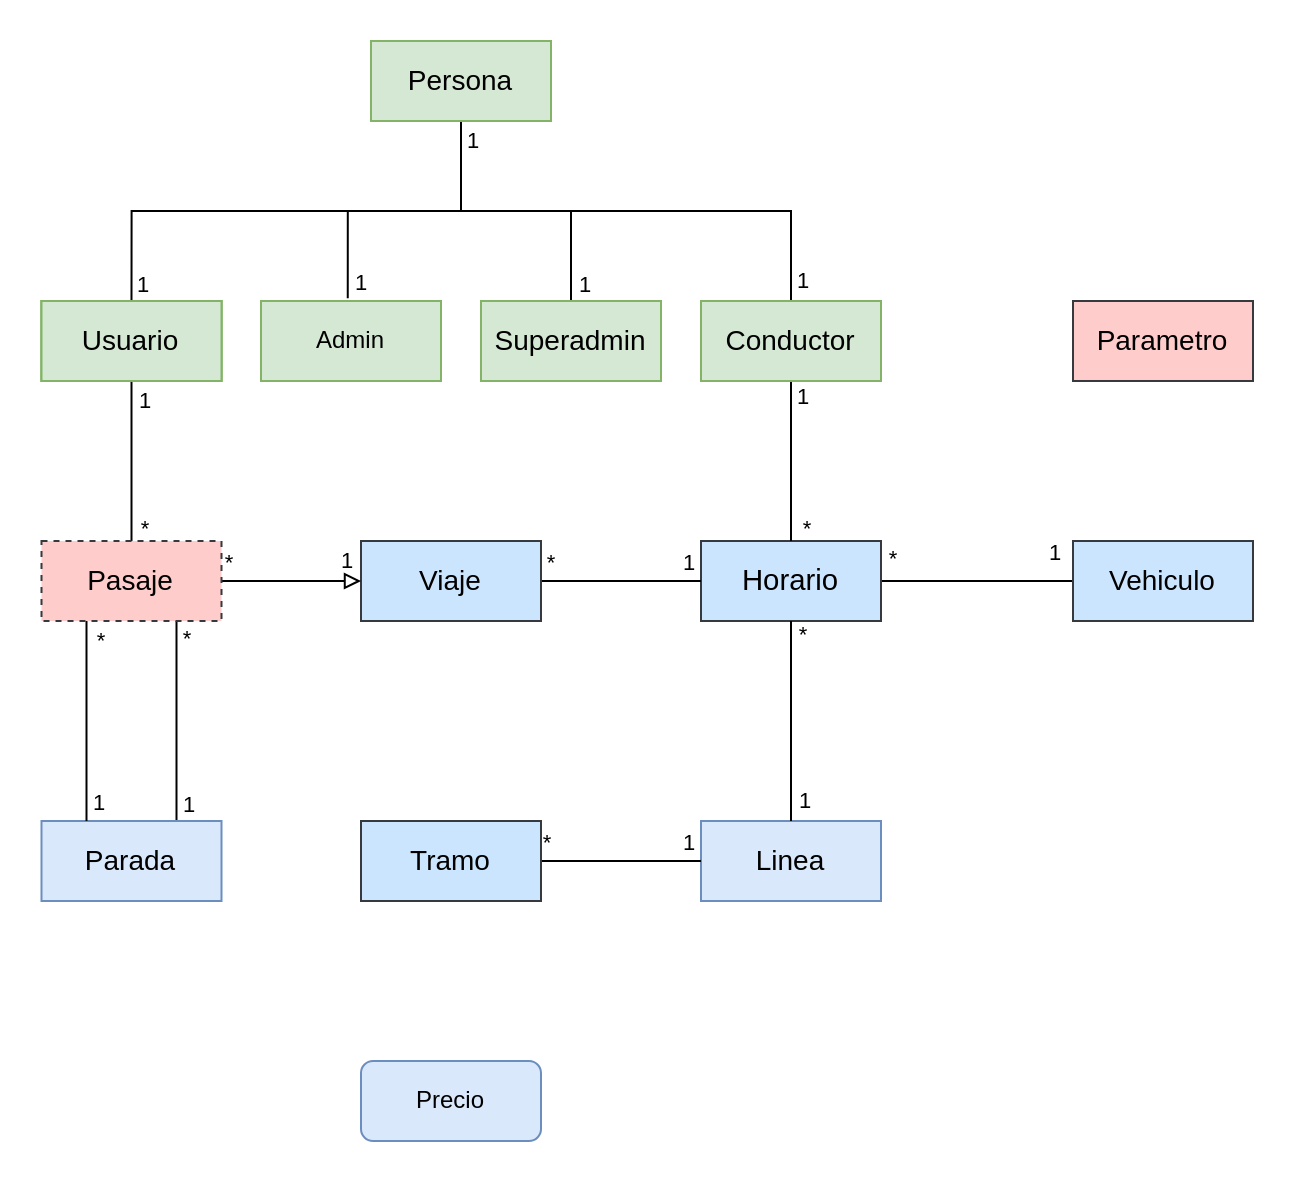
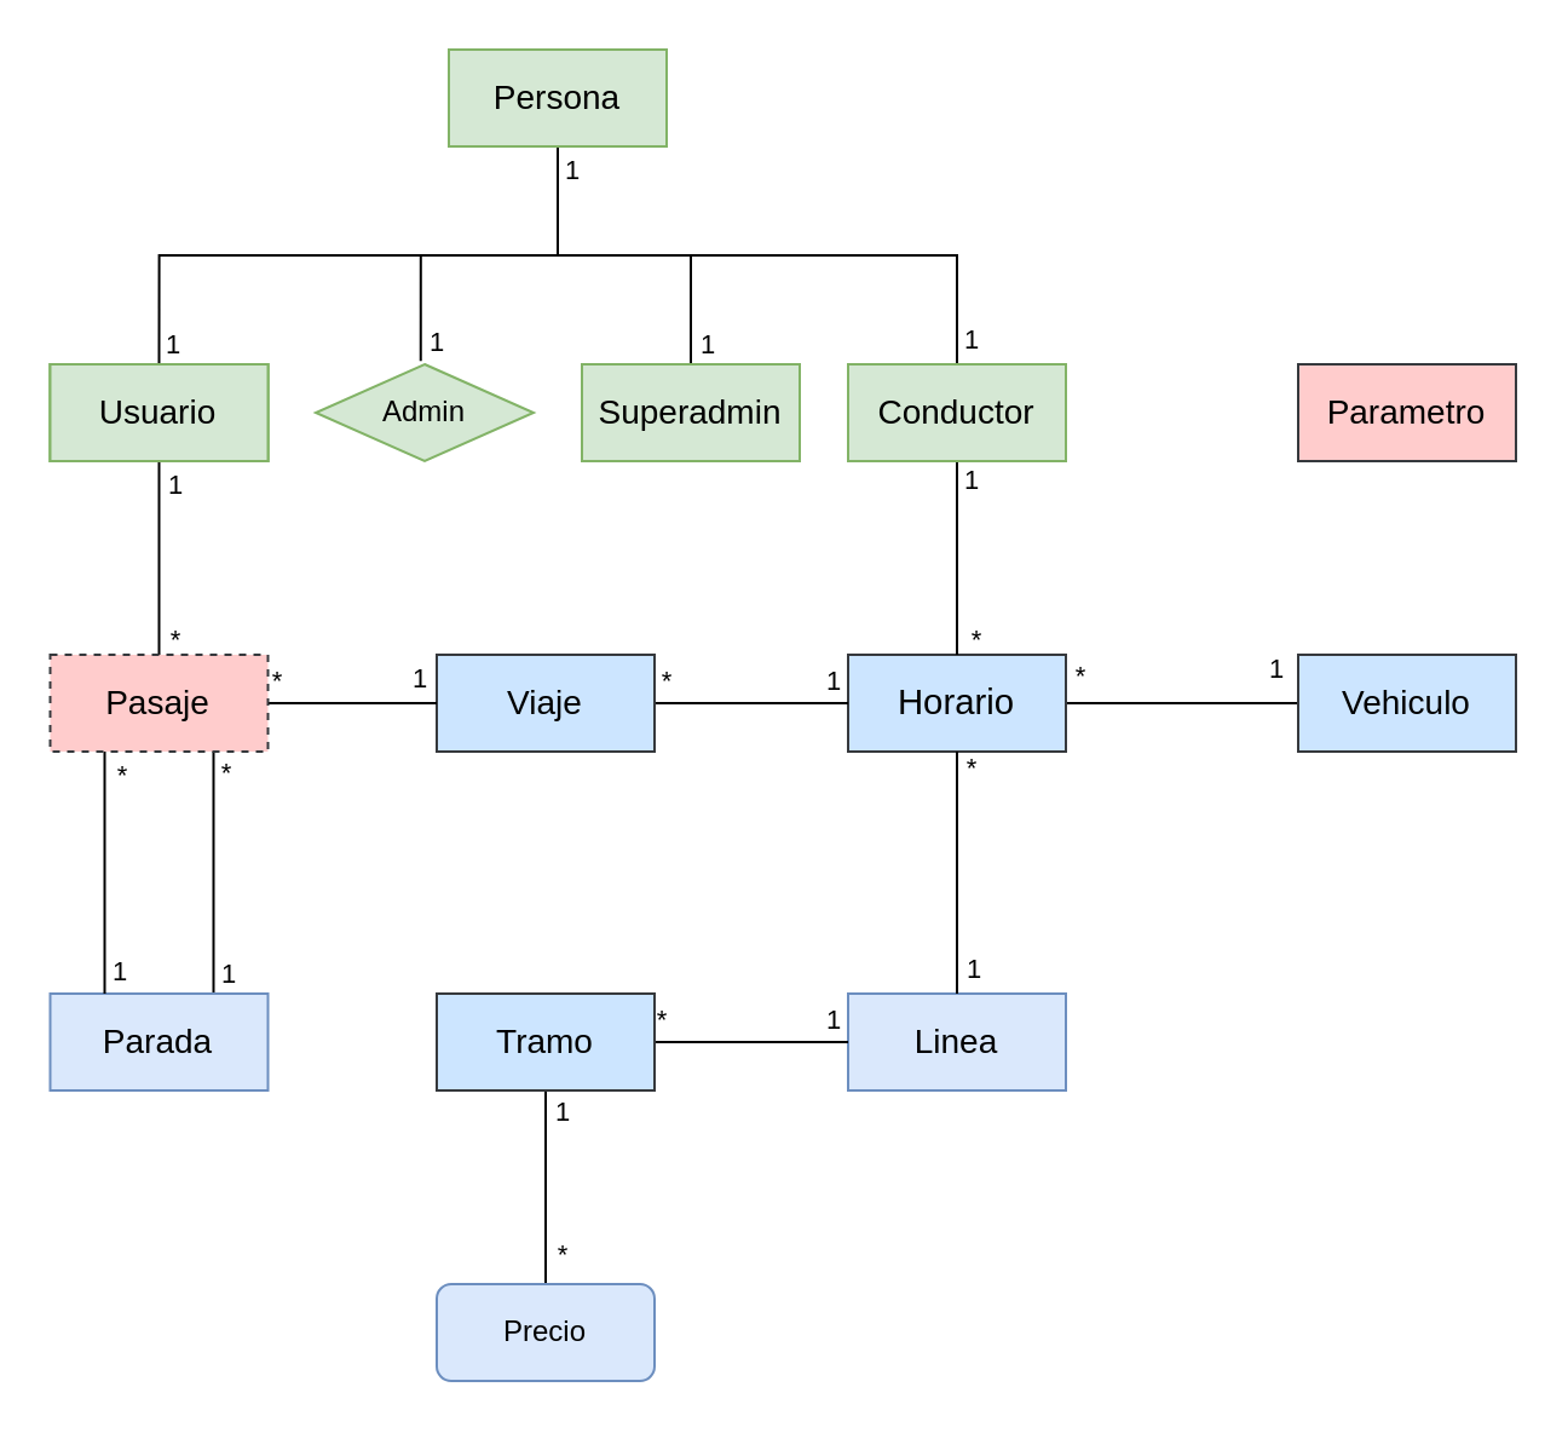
  <mxCell id="0" />
  <mxCell id="1" parent="0" />
  <mxCell id="2" value="Persona" style="rounded=0;whiteSpace=wrap;html=1;fillColor=#d5e8d4;strokeColor=#82b366;" parent="1" vertex="1"><mxGeometry x="185" y="20" width="90" height="40" as="geometry" /></mxCell>
  <mxCell id="3" style="edgeStyle=orthogonalEdgeStyle;rounded=0;orthogonalLoop=1;jettySize=auto;html=1;endArrow=none;endFill=0;exitX=0.482;exitY=-0.035;exitDx=0;exitDy=0;exitPerimeter=0;" edge="1" parent="1" source="5" target="2"><mxGeometry relative="1" as="geometry"><mxPoint x="190" y="90" as="targetPoint" /></mxGeometry></mxCell>
  <mxCell id="4" value="1" style="edgeLabel;html=1;align=center;verticalAlign=middle;resizable=0;points=[];labelBackgroundColor=none;" vertex="1" connectable="0" parent="3"><mxGeometry x="-0.895" y="-1" relative="1" as="geometry"><mxPoint x="5" as="offset" /></mxGeometry></mxCell>
- <mxCell id="5" value="Admin" style="rounded=0;whiteSpace=wrap;html=1;fillColor=#d5e8d4;strokeColor=#82b366;" parent="1" vertex="1"><mxGeometry x="130" y="150" width="90" height="40" as="geometry" /></mxCell>
+ <mxCell id="5" value="Admin" style="rhombus;whiteSpace=wrap;html=1;fillColor=#d5e8d4;strokeColor=#82b366;" parent="1" vertex="1"><mxGeometry x="130" y="150" width="90" height="40" as="geometry" /></mxCell>
  <mxCell id="6" style="edgeStyle=orthogonalEdgeStyle;rounded=0;orthogonalLoop=1;jettySize=auto;html=1;endArrow=none;endFill=0;" edge="1" parent="1" source="8" target="2"><mxGeometry relative="1" as="geometry" /></mxCell>
  <mxCell id="7" value="1" style="edgeLabel;html=1;align=center;verticalAlign=middle;resizable=0;points=[];labelBackgroundColor=none;" vertex="1" connectable="0" parent="6"><mxGeometry x="-0.894" y="-2" relative="1" as="geometry"><mxPoint x="4" y="-1" as="offset" /></mxGeometry></mxCell>
  <mxCell id="8" value="Superadmin" style="rounded=0;whiteSpace=wrap;html=1;fillColor=#d5e8d4;strokeColor=#82b366;" parent="1" vertex="1"><mxGeometry x="240" y="150" width="90" height="40" as="geometry" /></mxCell>
  <mxCell id="9" style="edgeStyle=orthogonalEdgeStyle;rounded=0;orthogonalLoop=1;jettySize=auto;html=1;endArrow=none;endFill=0;exitX=0.5;exitY=0;exitDx=0;exitDy=0;" edge="1" parent="1" source="11" target="2"><mxGeometry relative="1" as="geometry" /></mxCell>
  <mxCell id="10" value="1" style="edgeLabel;html=1;align=center;verticalAlign=middle;resizable=0;points=[];labelBackgroundColor=none;" vertex="1" connectable="0" parent="9"><mxGeometry x="-0.95" y="-1" relative="1" as="geometry"><mxPoint x="4" y="-3" as="offset" /></mxGeometry></mxCell>
  <mxCell id="11" value="Usuario" style="rounded=0;whiteSpace=wrap;html=1;fillColor=#d5e8d4;strokeColor=#82b366;" parent="1" vertex="1"><mxGeometry x="20.25" y="150" width="90" height="40" as="geometry" /></mxCell>
  <mxCell id="12" style="edgeStyle=orthogonalEdgeStyle;rounded=0;orthogonalLoop=1;jettySize=auto;html=1;endArrow=none;endFill=0;exitX=0.5;exitY=0;exitDx=0;exitDy=0;" edge="1" parent="1" source="15" target="2"><mxGeometry relative="1" as="geometry" /></mxCell>
  <mxCell id="13" value="1" style="edgeLabel;html=1;align=center;verticalAlign=middle;resizable=0;points=[];labelBackgroundColor=none;" vertex="1" connectable="0" parent="12"><mxGeometry x="-0.916" y="-1" relative="1" as="geometry"><mxPoint x="4" as="offset" /></mxGeometry></mxCell>
  <mxCell id="14" value="1" style="edgeLabel;html=1;align=center;verticalAlign=middle;resizable=0;points=[];labelBackgroundColor=none;" vertex="1" connectable="0" parent="12"><mxGeometry x="0.953" relative="1" as="geometry"><mxPoint x="5" y="3" as="offset" /></mxGeometry></mxCell>
  <mxCell id="15" value="Conductor" style="rounded=0;whiteSpace=wrap;html=1;fillColor=#d5e8d4;strokeColor=#82b366;" parent="1" vertex="1"><mxGeometry x="350" y="150" width="90" height="40" as="geometry" /></mxCell>
  <mxCell id="16" value="Vehiculo" style="rounded=0;whiteSpace=wrap;html=1;fillColor=#cce5ff;strokeColor=#36393d;" parent="1" vertex="1"><mxGeometry x="536" y="270" width="90" height="40" as="geometry" /></mxCell>
  <mxCell id="17" style="edgeStyle=orthogonalEdgeStyle;rounded=0;orthogonalLoop=1;jettySize=auto;html=1;exitX=0.75;exitY=0;exitDx=0;exitDy=0;entryX=0.75;entryY=1;entryDx=0;entryDy=0;endArrow=none;endFill=0;fontSize=11;fontColor=#000000;" edge="1" parent="1" source="20" target="50"><mxGeometry relative="1" as="geometry" /></mxCell>
  <mxCell id="18" value="1" style="edgeLabel;html=1;align=center;verticalAlign=middle;resizable=0;points=[];fontSize=11;labelBackgroundColor=none;" vertex="1" connectable="0" parent="17"><mxGeometry x="-0.912" y="-1" relative="1" as="geometry"><mxPoint x="5" y="-5" as="offset" /></mxGeometry></mxCell>
  <mxCell id="19" value="*" style="edgeLabel;html=1;align=center;verticalAlign=middle;resizable=0;points=[];fontSize=11;labelBackgroundColor=none;" vertex="1" connectable="0" parent="17"><mxGeometry x="0.905" y="-1" relative="1" as="geometry"><mxPoint x="4" y="3" as="offset" /></mxGeometry></mxCell>
  <mxCell id="20" value="Parada" style="rounded=0;whiteSpace=wrap;html=1;fillColor=#dae8fc;strokeColor=#6c8ebf;fontSize=14;" parent="1" vertex="1"><mxGeometry x="20.25" y="410" width="90" height="40" as="geometry" /></mxCell>
  <mxCell id="21" value="Linea" style="rounded=0;whiteSpace=wrap;html=1;fillColor=#dae8fc;strokeColor=#6c8ebf;fontSize=14;" parent="1" vertex="1"><mxGeometry x="350" y="410" width="90" height="40" as="geometry" /></mxCell>
+ <mxCell id="22" style="edgeStyle=orthogonalEdgeStyle;rounded=0;orthogonalLoop=1;jettySize=auto;html=1;endArrow=none;endFill=0;fontSize=11;fontColor=#000000;" edge="1" parent="1" source="25" target="55"><mxGeometry relative="1" as="geometry" /></mxCell>
+ <mxCell id="23" value="1" style="edgeLabel;html=1;align=center;verticalAlign=middle;resizable=0;points=[];fontSize=11;labelBackgroundColor=none;" vertex="1" connectable="0" parent="22"><mxGeometry x="0.779" relative="1" as="geometry"><mxPoint x="6" y="-1" as="offset" /></mxGeometry></mxCell>
+ <mxCell id="24" value="*" style="edgeLabel;html=1;align=center;verticalAlign=middle;resizable=0;points=[];fontSize=11;labelBackgroundColor=none;" vertex="1" connectable="0" parent="22"><mxGeometry x="-0.733" y="2" relative="1" as="geometry"><mxPoint x="8" y="-2" as="offset" /></mxGeometry></mxCell>
  <mxCell id="25" value="Precio" style="whiteSpace=wrap;html=1;fillColor=#dae8fc;strokeColor=#6c8ebf;rounded=1;" parent="1" vertex="1"><mxGeometry x="180" y="530" width="90" height="40" as="geometry" /></mxCell>
  <mxCell id="26" style="edgeStyle=orthogonalEdgeStyle;rounded=0;orthogonalLoop=1;jettySize=auto;html=1;endArrow=none;endFill=0;fontSize=11;fontColor=#000000;" edge="1" parent="1" source="29" target="16"><mxGeometry relative="1" as="geometry" /></mxCell>
  <mxCell id="27" value="1" style="edgeLabel;html=1;align=center;verticalAlign=middle;resizable=0;points=[];fontSize=11;labelBackgroundColor=none;" vertex="1" connectable="0" parent="26"><mxGeometry x="0.836" relative="1" as="geometry"><mxPoint x="-2" y="-15" as="offset" /></mxGeometry></mxCell>
  <mxCell id="28" value="*" style="edgeLabel;html=1;align=center;verticalAlign=middle;resizable=0;points=[];fontSize=11;labelBackgroundColor=none;" vertex="1" connectable="0" parent="26"><mxGeometry x="-0.844" y="1" relative="1" as="geometry"><mxPoint x="-2" y="-11" as="offset" /></mxGeometry></mxCell>
  <mxCell id="29" value="&lt;span style=&quot;font-size: 11pt ; font-family: &amp;#34;arial&amp;#34; ; color: rgb(0 , 0 , 0) ; background-color: transparent ; font-weight: 400 ; font-style: normal ; font-variant: normal ; text-decoration: none ; vertical-align: baseline&quot; id=&quot;docs-internal-guid-c38c0faa-7fff-5fe9-5b31-504bb005fbd6&quot;&gt;Horario&lt;/span&gt;" style="rounded=0;whiteSpace=wrap;html=1;fillColor=#cce5ff;strokeColor=#36393d;" parent="1" vertex="1"><mxGeometry x="350" y="270" width="90" height="40" as="geometry" /></mxCell>
  <mxCell id="30" style="edgeStyle=none;rounded=0;orthogonalLoop=1;jettySize=auto;html=1;endArrow=none;endFill=0;" parent="1" source="15" target="29" edge="1"><mxGeometry relative="1" as="geometry"><mxPoint x="395" y="270" as="sourcePoint" /></mxGeometry></mxCell>
  <mxCell id="31" value="*" style="edgeLabel;html=1;align=center;verticalAlign=middle;resizable=0;points=[];labelBackgroundColor=none;" parent="30" vertex="1" connectable="0"><mxGeometry x="0.66" y="2" relative="1" as="geometry"><mxPoint x="5" y="7" as="offset" /></mxGeometry></mxCell>
  <mxCell id="32" value="1" style="edgeLabel;html=1;align=center;verticalAlign=middle;resizable=0;points=[];fontColor=#000000;labelBackgroundColor=none;" vertex="1" connectable="0" parent="30"><mxGeometry x="-0.903" y="2" relative="1" as="geometry"><mxPoint x="3" y="3" as="offset" /></mxGeometry></mxCell>
  <mxCell id="33" style="edgeStyle=none;rounded=0;orthogonalLoop=1;jettySize=auto;html=1;endArrow=none;endFill=0;" parent="1" source="29" target="21" edge="1"><mxGeometry relative="1" as="geometry"><mxPoint x="395" y="490" as="sourcePoint" /></mxGeometry></mxCell>
  <mxCell id="34" value="1" style="edgeLabel;html=1;align=center;verticalAlign=middle;resizable=0;points=[];labelBackgroundColor=none;" parent="33" vertex="1" connectable="0"><mxGeometry x="0.857" y="-2" relative="1" as="geometry"><mxPoint x="8" y="-3.6" as="offset" /></mxGeometry></mxCell>
  <mxCell id="35" value="*" style="edgeLabel;html=1;align=center;verticalAlign=middle;resizable=0;points=[];fontSize=11;labelBackgroundColor=none;" vertex="1" connectable="0" parent="33"><mxGeometry x="-0.912" relative="1" as="geometry"><mxPoint x="5" y="2" as="offset" /></mxGeometry></mxCell>
  <mxCell id="36" style="edgeStyle=orthogonalEdgeStyle;rounded=0;orthogonalLoop=1;jettySize=auto;html=1;endArrow=none;endFill=0;fontColor=#000000;" edge="1" parent="1" source="39" target="29"><mxGeometry relative="1" as="geometry" /></mxCell>
  <mxCell id="37" value="*" style="edgeLabel;html=1;align=center;verticalAlign=middle;resizable=0;points=[];fontColor=#000000;labelBackgroundColor=none;" vertex="1" connectable="0" parent="36"><mxGeometry x="-0.901" y="-2" relative="1" as="geometry"><mxPoint y="-12" as="offset" /></mxGeometry></mxCell>
  <mxCell id="38" value="1" style="edgeLabel;html=1;align=center;verticalAlign=middle;resizable=0;points=[];fontColor=#000000;labelBackgroundColor=none;" vertex="1" connectable="0" parent="36"><mxGeometry x="0.863" relative="1" as="geometry"><mxPoint x="-2" y="-10" as="offset" /></mxGeometry></mxCell>
  <mxCell id="39" value="Viaje" style="rounded=0;whiteSpace=wrap;html=1;fillColor=#cce5ff;strokeColor=#36393d;fontSize=14;" parent="1" vertex="1"><mxGeometry x="180" y="270" width="90" height="40" as="geometry" /></mxCell>
  <mxCell id="40" value="Parametro" style="rounded=0;whiteSpace=wrap;html=1;fillColor=#ffcccc;strokeColor=#36393d;" parent="1" vertex="1"><mxGeometry x="536" y="150" width="90" height="40" as="geometry" /></mxCell>
- <mxCell id="41" style="edgeStyle=orthogonalEdgeStyle;rounded=0;orthogonalLoop=1;jettySize=auto;html=1;endArrow=block;endFill=0;fontColor=#000000;" edge="1" parent="1" source="50" target="39"><mxGeometry relative="1" as="geometry" /></mxCell>
+ <mxCell id="41" style="edgeStyle=orthogonalEdgeStyle;rounded=0;orthogonalLoop=1;jettySize=auto;html=1;endArrow=none;endFill=0;fontColor=#000000;" edge="1" parent="1" source="50" target="39"><mxGeometry relative="1" as="geometry" /></mxCell>
  <mxCell id="42" value="1" style="edgeLabel;html=1;align=center;verticalAlign=middle;resizable=0;points=[];fontColor=#000000;labelBackgroundColor=none;" vertex="1" connectable="0" parent="41"><mxGeometry x="0.842" y="-1" relative="1" as="geometry"><mxPoint x="-2" y="-12" as="offset" /></mxGeometry></mxCell>
  <mxCell id="43" value="*" style="edgeLabel;html=1;align=center;verticalAlign=middle;resizable=0;points=[];fontColor=#000000;labelBackgroundColor=none;" vertex="1" connectable="0" parent="41"><mxGeometry x="-0.914" relative="1" as="geometry"><mxPoint y="-10" as="offset" /></mxGeometry></mxCell>
  <mxCell id="44" style="edgeStyle=orthogonalEdgeStyle;rounded=0;orthogonalLoop=1;jettySize=auto;html=1;endArrow=none;endFill=0;fontColor=#000000;exitX=0.5;exitY=0;exitDx=0;exitDy=0;" edge="1" parent="1" source="50" target="11"><mxGeometry relative="1" as="geometry" /></mxCell>
  <mxCell id="45" value="1" style="edgeLabel;html=1;align=center;verticalAlign=middle;resizable=0;points=[];fontColor=#000000;labelBackgroundColor=none;" vertex="1" connectable="0" parent="44"><mxGeometry x="0.921" y="1" relative="1" as="geometry"><mxPoint x="6.75" y="6.8" as="offset" /></mxGeometry></mxCell>
  <mxCell id="46" value="*" style="edgeLabel;html=1;align=center;verticalAlign=middle;resizable=0;points=[];fontColor=#000000;labelBackgroundColor=none;" vertex="1" connectable="0" parent="44"><mxGeometry x="-0.902" y="1" relative="1" as="geometry"><mxPoint x="7" y="-3" as="offset" /></mxGeometry></mxCell>
  <mxCell id="47" style="edgeStyle=orthogonalEdgeStyle;rounded=0;orthogonalLoop=1;jettySize=auto;html=1;exitX=0.25;exitY=1;exitDx=0;exitDy=0;entryX=0.25;entryY=0;entryDx=0;entryDy=0;endArrow=none;endFill=0;fontSize=11;fontColor=#000000;" edge="1" parent="1" source="50" target="20"><mxGeometry relative="1" as="geometry" /></mxCell>
  <mxCell id="48" value="1" style="edgeLabel;html=1;align=center;verticalAlign=middle;resizable=0;points=[];fontSize=11;labelBackgroundColor=none;" vertex="1" connectable="0" parent="47"><mxGeometry x="0.909" y="2" relative="1" as="geometry"><mxPoint x="4" y="-5" as="offset" /></mxGeometry></mxCell>
  <mxCell id="49" value="*" style="edgeLabel;html=1;align=center;verticalAlign=middle;resizable=0;points=[];fontSize=11;labelBackgroundColor=none;" vertex="1" connectable="0" parent="47"><mxGeometry x="-0.924" y="-1" relative="1" as="geometry"><mxPoint x="8" y="5" as="offset" /></mxGeometry></mxCell>
  <mxCell id="50" value="Pasaje" style="rounded=0;whiteSpace=wrap;html=1;fillColor=#ffcccc;strokeColor=#36393d;fontSize=14;dashed=1;" parent="1" vertex="1"><mxGeometry x="20.25" y="270" width="90" height="40" as="geometry" /></mxCell>
  <mxCell id="51" style="edgeStyle=none;rounded=0;orthogonalLoop=1;jettySize=auto;html=1;endArrow=none;endFill=0;" parent="1" edge="1"><mxGeometry relative="1" as="geometry"><mxPoint x="230" y="110" as="sourcePoint" /><mxPoint x="230" y="110" as="targetPoint" /></mxGeometry></mxCell>
  <mxCell id="52" style="edgeStyle=orthogonalEdgeStyle;rounded=0;orthogonalLoop=1;jettySize=auto;html=1;endArrow=none;endFill=0;fontSize=11;fontColor=#000000;" edge="1" parent="1" source="55" target="21"><mxGeometry relative="1" as="geometry" /></mxCell>
  <mxCell id="53" value="*" style="edgeLabel;html=1;align=center;verticalAlign=middle;resizable=0;points=[];fontSize=11;labelBackgroundColor=none;" vertex="1" connectable="0" parent="52"><mxGeometry x="-0.842" relative="1" as="geometry"><mxPoint x="-3.74" y="-10" as="offset" /></mxGeometry></mxCell>
  <mxCell id="54" value="1" style="edgeLabel;html=1;align=center;verticalAlign=middle;resizable=0;points=[];fontSize=11;labelBackgroundColor=none;" vertex="1" connectable="0" parent="52"><mxGeometry x="0.868" y="2" relative="1" as="geometry"><mxPoint x="-2" y="-8" as="offset" /></mxGeometry></mxCell>
  <mxCell id="55" value="Tramo" style="rounded=0;whiteSpace=wrap;html=1;fillColor=#cce5ff;strokeColor=#36393d;fontSize=14;" vertex="1" parent="1"><mxGeometry x="180" y="410" width="90" height="40" as="geometry" /></mxCell>
  <mxCell id="56" value="Persona" style="rounded=0;whiteSpace=wrap;html=1;fillColor=#d5e8d4;strokeColor=#82b366;" vertex="1" parent="1"><mxGeometry x="185" y="20" width="90" height="40" as="geometry" /></mxCell>
  <mxCell id="57" value="Usuario" style="rounded=0;whiteSpace=wrap;html=1;fillColor=#d5e8d4;strokeColor=#82b366;" vertex="1" parent="1"><mxGeometry x="20.25" y="150" width="90" height="40" as="geometry" /></mxCell>
  <mxCell id="58" value="Persona" style="rounded=0;whiteSpace=wrap;html=1;fillColor=#d5e8d4;strokeColor=#82b366;fontSize=14;" vertex="1" parent="1"><mxGeometry x="185" y="20" width="90" height="40" as="geometry" /></mxCell>
  <mxCell id="59" value="Usuario" style="rounded=0;whiteSpace=wrap;html=1;fillColor=#d5e8d4;strokeColor=#82b366;fontSize=14;" vertex="1" parent="1"><mxGeometry x="20.25" y="150" width="90" height="40" as="geometry" /></mxCell>
  <mxCell id="60" value="Superadmin" style="rounded=0;whiteSpace=wrap;html=1;fillColor=#d5e8d4;strokeColor=#82b366;fontSize=14;" vertex="1" parent="1"><mxGeometry x="240" y="150" width="90" height="40" as="geometry" /></mxCell>
  <mxCell id="61" value="Conductor" style="rounded=0;whiteSpace=wrap;html=1;fillColor=#d5e8d4;strokeColor=#82b366;fontSize=14;" vertex="1" parent="1"><mxGeometry x="350" y="150" width="90" height="40" as="geometry" /></mxCell>
  <mxCell id="62" value="Parametro" style="rounded=0;whiteSpace=wrap;html=1;fillColor=#ffcccc;strokeColor=#36393d;fontSize=14;" vertex="1" parent="1"><mxGeometry x="536" y="150" width="90" height="40" as="geometry" /></mxCell>
  <mxCell id="63" value="Vehiculo" style="rounded=0;whiteSpace=wrap;html=1;fillColor=#cce5ff;strokeColor=#36393d;fontSize=14;" vertex="1" parent="1"><mxGeometry x="536" y="270" width="90" height="40" as="geometry" /></mxCell>
